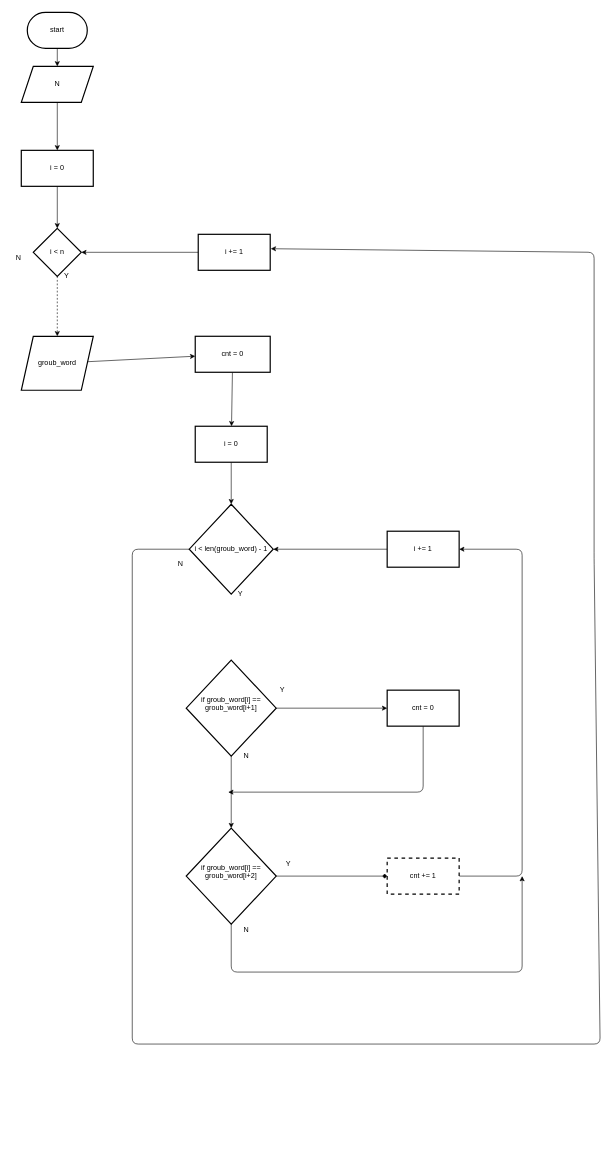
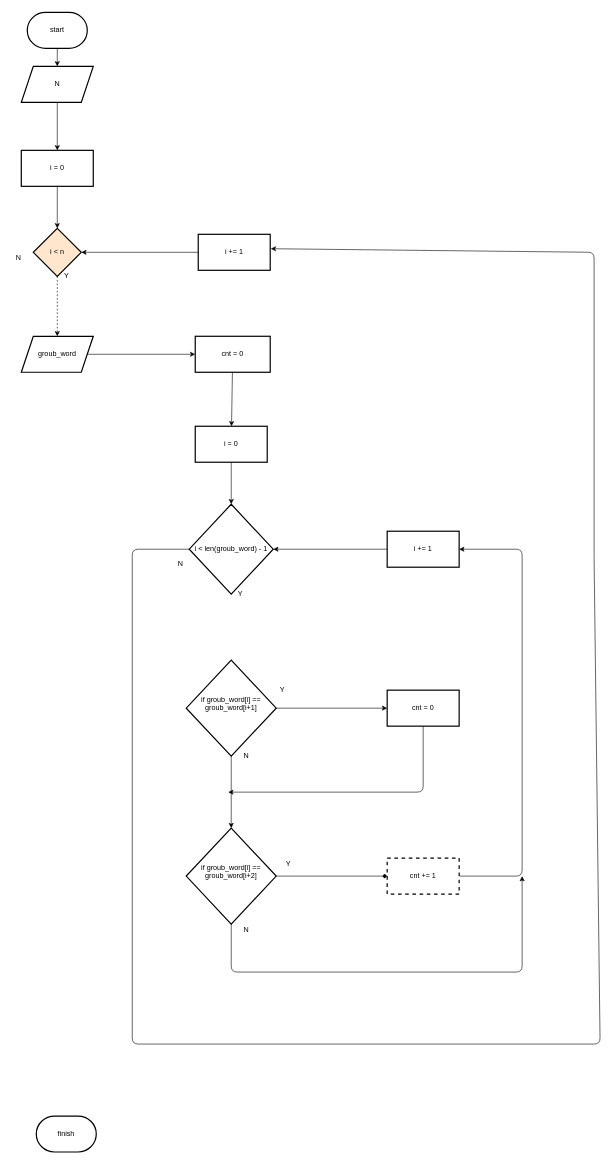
  <mxCell id="0" />
  <mxCell id="1" parent="0" />
  <mxCell id="2" value="" style="edgeStyle=none;html=1;" edge="1" parent="1" source="3" target="5"><mxGeometry relative="1" as="geometry" /></mxCell>
  <mxCell id="3" value="start" style="strokeWidth=2;html=1;shape=mxgraph.flowchart.terminator;whiteSpace=wrap;" vertex="1" parent="1"><mxGeometry x="45" y="20" width="100" height="60" as="geometry" /></mxCell>
  <mxCell id="4" value="" style="edgeStyle=none;html=1;" edge="1" parent="1" source="5" target="7"><mxGeometry relative="1" as="geometry" /></mxCell>
  <mxCell id="5" value="N" style="shape=parallelogram;perimeter=parallelogramPerimeter;whiteSpace=wrap;html=1;fixedSize=1;strokeWidth=2;" vertex="1" parent="1"><mxGeometry x="35" y="110" width="120" height="60" as="geometry" /></mxCell>
  <mxCell id="6" value="" style="edgeStyle=none;html=1;" edge="1" parent="1" source="7" target="9"><mxGeometry relative="1" as="geometry" /></mxCell>
  <mxCell id="7" value="i = 0" style="whiteSpace=wrap;html=1;strokeWidth=2;" vertex="1" parent="1"><mxGeometry x="35" y="250" width="120" height="60" as="geometry" /></mxCell>
  <mxCell id="8" value="" style="edgeStyle=none;html=1;dashed=1;" edge="1" parent="1" source="9" target="13"><mxGeometry relative="1" as="geometry" /></mxCell>
- <mxCell id="9" value="i &amp;lt; n" style="rhombus;whiteSpace=wrap;html=1;strokeWidth=2;" vertex="1" parent="1"><mxGeometry x="55" y="380" width="80" height="80" as="geometry" /></mxCell>
+ <mxCell id="9" value="i &amp;lt; n" style="rhombus;whiteSpace=wrap;html=1;strokeWidth=2;fillColor=#ffe6cc;" vertex="1" parent="1"><mxGeometry x="55" y="380" width="80" height="80" as="geometry" /></mxCell>
  <mxCell id="10" style="edgeStyle=none;html=1;" edge="1" parent="1" source="11" target="9"><mxGeometry relative="1" as="geometry" /></mxCell>
  <mxCell id="11" value="i += 1" style="whiteSpace=wrap;html=1;strokeWidth=2;" vertex="1" parent="1"><mxGeometry x="330" y="390" width="120" height="60" as="geometry" /></mxCell>
  <mxCell id="12" value="" style="edgeStyle=none;html=1;" edge="1" parent="1" source="13" target="24"><mxGeometry relative="1" as="geometry" /></mxCell>
- <mxCell id="13" value="groub_word" style="shape=parallelogram;perimeter=parallelogramPerimeter;whiteSpace=wrap;html=1;fixedSize=1;strokeWidth=2;" vertex="1" parent="1"><mxGeometry x="35" y="560" width="120" height="90" as="geometry" /></mxCell>
+ <mxCell id="13" value="groub_word" style="shape=parallelogram;perimeter=parallelogramPerimeter;whiteSpace=wrap;html=1;fixedSize=1;strokeWidth=2;" vertex="1" parent="1"><mxGeometry x="35" y="560" width="120" height="60" as="geometry" /></mxCell>
  <mxCell id="14" value="" style="edgeStyle=none;html=1;" edge="1" parent="1" source="15" target="17"><mxGeometry relative="1" as="geometry" /></mxCell>
  <mxCell id="15" value="i = 0" style="whiteSpace=wrap;html=1;strokeWidth=2;" vertex="1" parent="1"><mxGeometry x="325" y="710" width="120" height="60" as="geometry" /></mxCell>
  <mxCell id="16" style="edgeStyle=none;html=1;entryX=1.008;entryY=0.4;entryDx=0;entryDy=0;entryPerimeter=0;" edge="1" parent="1" source="17" target="11"><mxGeometry relative="1" as="geometry"><Array as="points"><mxPoint x="220" y="915" /><mxPoint x="220" y="1740" /><mxPoint x="1000" y="1740" /><mxPoint x="990" y="930" /><mxPoint x="990" y="420" /></Array></mxGeometry></mxCell>
  <mxCell id="17" value="i &amp;lt; len(groub_word) - 1" style="rhombus;whiteSpace=wrap;html=1;strokeWidth=2;" vertex="1" parent="1"><mxGeometry x="315" y="840" width="140" height="150" as="geometry" /></mxCell>
  <mxCell id="18" style="edgeStyle=none;html=1;" edge="1" parent="1" source="19" target="17"><mxGeometry relative="1" as="geometry" /></mxCell>
  <mxCell id="19" value="i += 1" style="whiteSpace=wrap;html=1;strokeWidth=2;" vertex="1" parent="1"><mxGeometry x="645" y="885" width="120" height="60" as="geometry" /></mxCell>
  <mxCell id="20" value="" style="edgeStyle=none;html=1;" edge="1" parent="1" source="22" target="26"><mxGeometry relative="1" as="geometry" /></mxCell>
  <mxCell id="21" value="" style="edgeStyle=none;html=1;" edge="1" parent="1" source="22"><mxGeometry relative="1" as="geometry"><mxPoint x="385" y="1380" as="targetPoint" /></mxGeometry></mxCell>
  <mxCell id="22" value="if groub_word[i] == groub_word[i+1]&lt;br&gt;&amp;nbsp;" style="rhombus;whiteSpace=wrap;html=1;strokeWidth=2;" vertex="1" parent="1"><mxGeometry x="310" y="1100" width="150" height="160" as="geometry" /></mxCell>
  <mxCell id="23" style="edgeStyle=none;html=1;" edge="1" parent="1" source="24" target="15"><mxGeometry relative="1" as="geometry" /></mxCell>
  <mxCell id="24" value="cnt = 0" style="whiteSpace=wrap;html=1;strokeWidth=2;" vertex="1" parent="1"><mxGeometry x="325" y="560" width="125" height="60" as="geometry" /></mxCell>
  <mxCell id="25" style="edgeStyle=none;html=1;" edge="1" parent="1" source="26"><mxGeometry relative="1" as="geometry"><mxPoint x="380" y="1320" as="targetPoint" /><Array as="points"><mxPoint x="705" y="1320" /></Array></mxGeometry></mxCell>
  <mxCell id="26" value="cnt = 0" style="whiteSpace=wrap;html=1;strokeWidth=2;" vertex="1" parent="1"><mxGeometry x="645" y="1150" width="120" height="60" as="geometry" /></mxCell>
  <mxCell id="27" value="Y" style="text;html=1;align=center;verticalAlign=middle;resizable=0;points=[];autosize=1;strokeColor=none;fillColor=none;" vertex="1" parent="1"><mxGeometry x="460" y="1140" width="20" height="20" as="geometry" /></mxCell>
  <mxCell id="28" value="Y" style="text;html=1;align=center;verticalAlign=middle;resizable=0;points=[];autosize=1;strokeColor=none;fillColor=none;" vertex="1" parent="1"><mxGeometry x="100" y="450" width="20" height="20" as="geometry" /></mxCell>
  <mxCell id="29" value="" style="edgeStyle=none;html=1;endArrow=diamond;" edge="1" parent="1" source="31" target="33"><mxGeometry relative="1" as="geometry" /></mxCell>
  <mxCell id="30" style="edgeStyle=none;html=1;" edge="1" parent="1" source="31"><mxGeometry relative="1" as="geometry"><mxPoint x="870" y="1460" as="targetPoint" /><Array as="points"><mxPoint x="385" y="1620" /><mxPoint x="870" y="1620" /></Array></mxGeometry></mxCell>
  <mxCell id="31" value="if groub_word[i] == groub_word[i+2]&lt;br&gt;&amp;nbsp;" style="rhombus;whiteSpace=wrap;html=1;strokeWidth=2;" vertex="1" parent="1"><mxGeometry x="310" y="1380" width="150" height="160" as="geometry" /></mxCell>
  <mxCell id="32" style="edgeStyle=none;html=1;entryX=1;entryY=0.5;entryDx=0;entryDy=0;" edge="1" parent="1" source="33" target="19"><mxGeometry relative="1" as="geometry"><Array as="points"><mxPoint x="870" y="1460" /><mxPoint x="870" y="915" /></Array></mxGeometry></mxCell>
  <mxCell id="33" value="cnt += 1" style="whiteSpace=wrap;html=1;strokeWidth=2;dashed=1;" vertex="1" parent="1"><mxGeometry x="645" y="1430" width="120" height="60" as="geometry" /></mxCell>
  <mxCell id="34" value="N" style="text;html=1;align=center;verticalAlign=middle;resizable=0;points=[];autosize=1;strokeColor=none;fillColor=none;" vertex="1" parent="1"><mxGeometry x="400" y="1250" width="20" height="20" as="geometry" /></mxCell>
  <mxCell id="35" value="Y" style="text;html=1;align=center;verticalAlign=middle;resizable=0;points=[];autosize=1;strokeColor=none;fillColor=none;" vertex="1" parent="1"><mxGeometry x="470" y="1430" width="20" height="20" as="geometry" /></mxCell>
  <mxCell id="36" value="Y" style="text;html=1;align=center;verticalAlign=middle;resizable=0;points=[];autosize=1;strokeColor=none;fillColor=none;" vertex="1" parent="1"><mxGeometry x="390" y="980" width="20" height="20" as="geometry" /></mxCell>
  <mxCell id="37" value="N" style="text;html=1;align=center;verticalAlign=middle;resizable=0;points=[];autosize=1;strokeColor=none;fillColor=none;" vertex="1" parent="1"><mxGeometry x="400" y="1540" width="20" height="20" as="geometry" /></mxCell>
  <mxCell id="38" value="N" style="text;html=1;align=center;verticalAlign=middle;resizable=0;points=[];autosize=1;strokeColor=none;fillColor=none;" vertex="1" parent="1"><mxGeometry x="290" y="930" width="20" height="20" as="geometry" /></mxCell>
+ <mxCell id="39" value="finish" style="strokeWidth=2;html=1;shape=mxgraph.flowchart.terminator;whiteSpace=wrap;" vertex="1" parent="1"><mxGeometry x="60" y="1860" width="100" height="60" as="geometry" /></mxCell>
  <mxCell id="40" value="N" style="text;html=1;align=center;verticalAlign=middle;resizable=0;points=[];autosize=1;strokeColor=none;fillColor=none;" vertex="1" parent="1"><mxGeometry x="20" y="420" width="20" height="20" as="geometry" /></mxCell>
